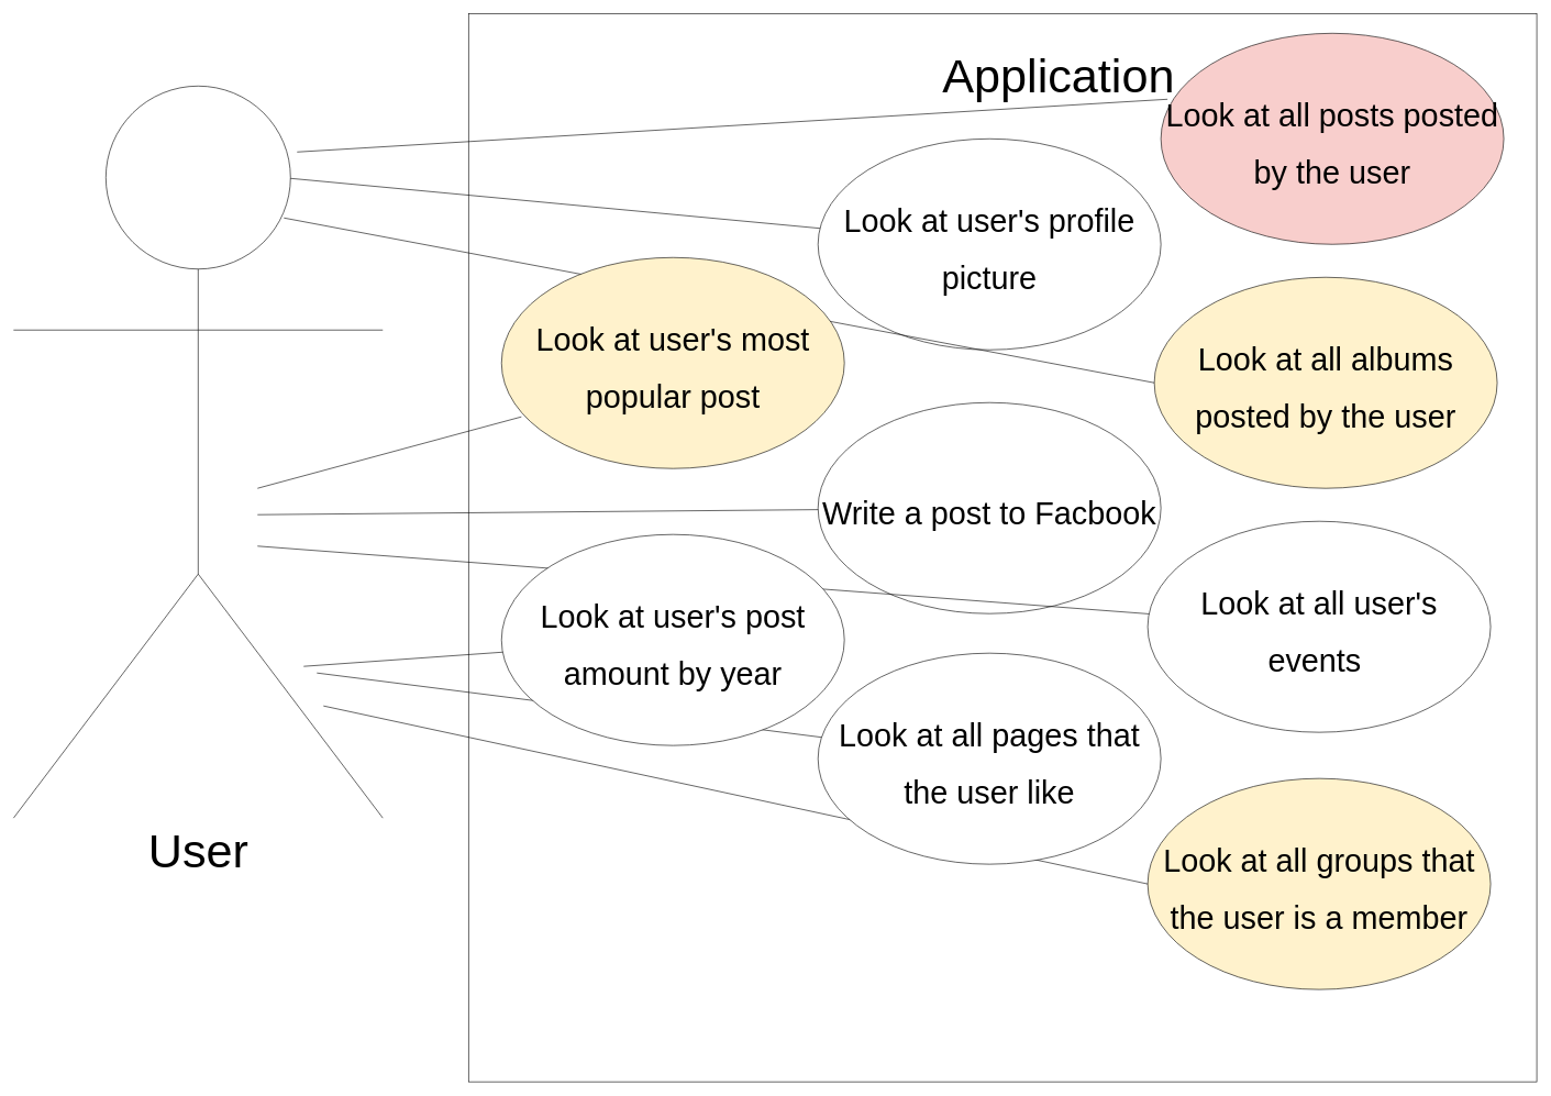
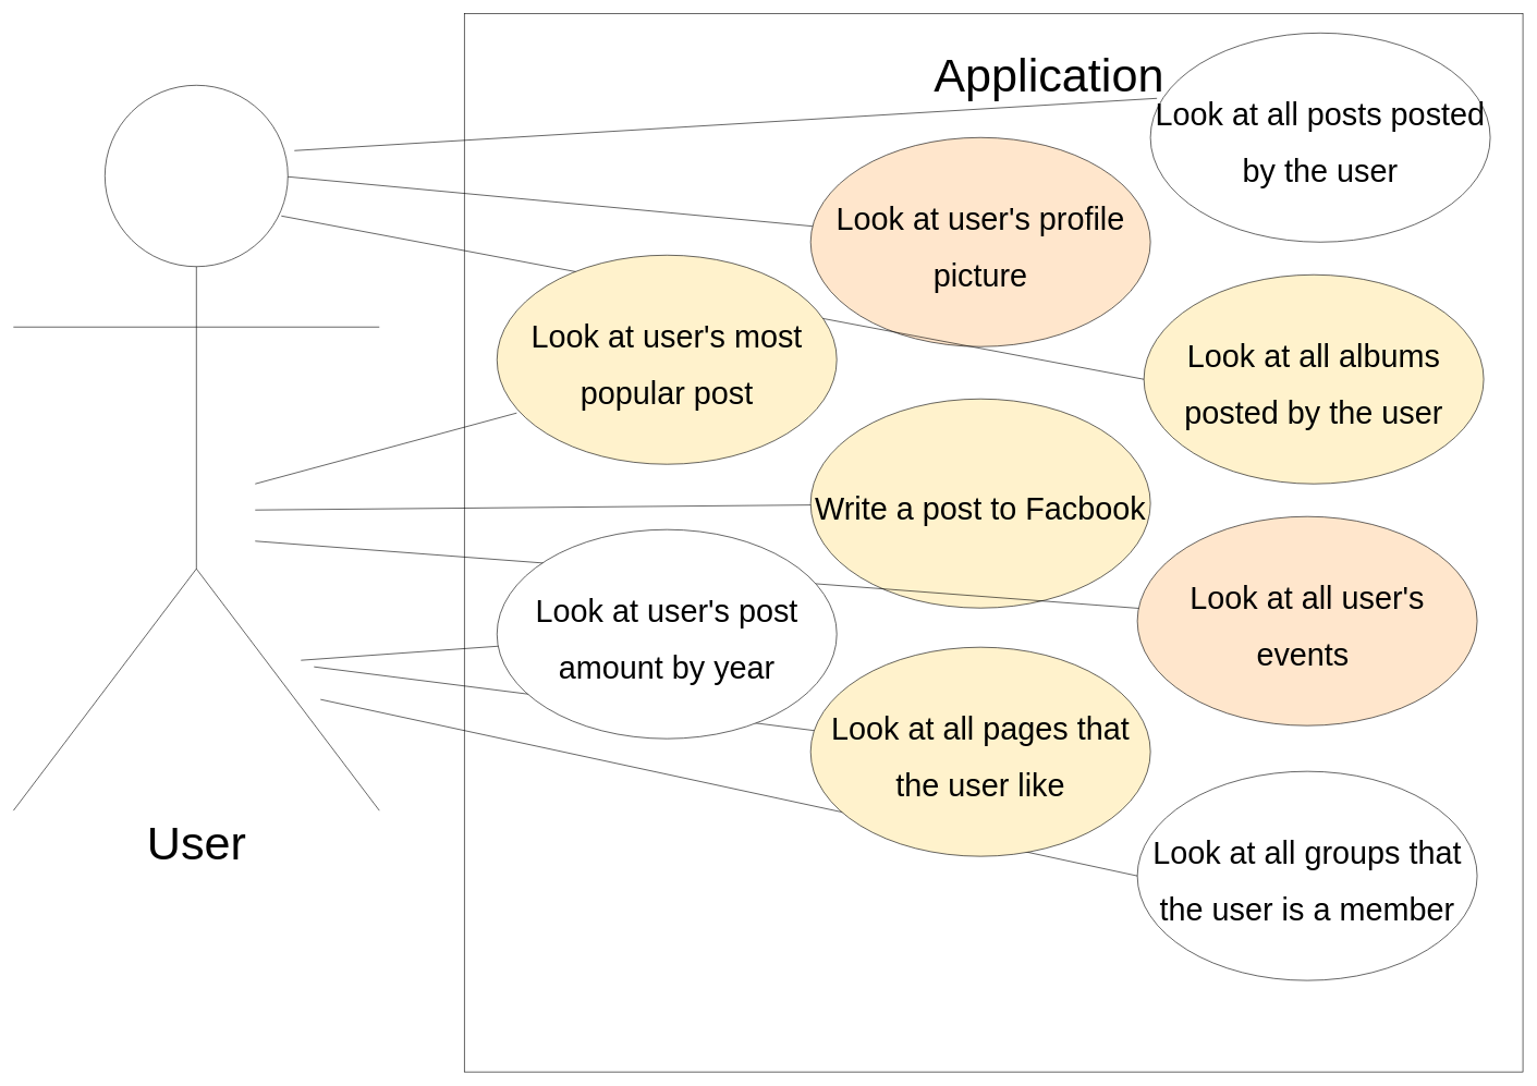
  <mxCell id="0" />
  <mxCell id="1" parent="0" />
  <mxCell id="2" value="" style="whiteSpace=wrap;html=1;aspect=fixed;flipH=1;" vertex="1" parent="1"><mxGeometry x="710" y="20" width="1620" height="1620" as="geometry" /></mxCell>
  <mxCell id="3" value="&lt;font style=&quot;font-size: 72px;&quot;&gt;User&lt;/font&gt;" style="shape=umlActor;verticalLabelPosition=bottom;verticalAlign=top;html=1;outlineConnect=0;rotation=0;" vertex="1" parent="1"><mxGeometry x="20" y="130" width="560" height="1110" as="geometry" /></mxCell>
  <mxCell id="4" value="Application" style="text;html=1;strokeColor=none;fillColor=none;align=center;verticalAlign=middle;whiteSpace=wrap;rounded=0;fontSize=72;" vertex="1" parent="1"><mxGeometry x="1575" y="100" width="60" height="30" as="geometry" /></mxCell>
- <mxCell id="5" value="&lt;font style=&quot;font-size: 48px;&quot;&gt;Look at user's profile picture&lt;/font&gt;" style="ellipse;whiteSpace=wrap;html=1;fontSize=72;rotation=0;" vertex="1" parent="1"><mxGeometry x="1240" y="210" width="520" height="320" as="geometry" /></mxCell>
- <mxCell id="6" value="&lt;font style=&quot;font-size: 48px;&quot;&gt;Write a post to Facbook&lt;/font&gt;" style="ellipse;whiteSpace=wrap;html=1;fontSize=72;rotation=0;" vertex="1" parent="1"><mxGeometry x="1240" y="610" width="520" height="320" as="geometry" /></mxCell>
- <mxCell id="7" value="&lt;font style=&quot;font-size: 48px;&quot;&gt;Look at all posts posted by the user&lt;/font&gt;" style="ellipse;whiteSpace=wrap;html=1;fontSize=72;rotation=0;fillColor=#f8cecc;" vertex="1" parent="1"><mxGeometry x="1760" y="50" width="520" height="320" as="geometry" /></mxCell>
+ <mxCell id="5" value="&lt;font style=&quot;font-size: 48px;&quot;&gt;Look at user's profile picture&lt;/font&gt;" style="ellipse;whiteSpace=wrap;html=1;fontSize=72;rotation=0;fillColor=#ffe6cc;" vertex="1" parent="1"><mxGeometry x="1240" y="210" width="520" height="320" as="geometry" /></mxCell>
+ <mxCell id="6" value="&lt;font style=&quot;font-size: 48px;&quot;&gt;Write a post to Facbook&lt;/font&gt;" style="ellipse;whiteSpace=wrap;html=1;fontSize=72;rotation=0;fillColor=#fff2cc;" vertex="1" parent="1"><mxGeometry x="1240" y="610" width="520" height="320" as="geometry" /></mxCell>
+ <mxCell id="7" value="&lt;font style=&quot;font-size: 48px;&quot;&gt;Look at all posts posted by the user&lt;/font&gt;" style="ellipse;whiteSpace=wrap;html=1;fontSize=72;rotation=0;" vertex="1" parent="1"><mxGeometry x="1760" y="50" width="520" height="320" as="geometry" /></mxCell>
  <mxCell id="8" value="&lt;font style=&quot;font-size: 48px;&quot;&gt;Look at all albums posted by the user&lt;/font&gt;" style="ellipse;whiteSpace=wrap;html=1;fontSize=72;rotation=0;fillColor=#fff2cc;" vertex="1" parent="1"><mxGeometry x="1750" y="420" width="520" height="320" as="geometry" /></mxCell>
- <mxCell id="9" value="&lt;font style=&quot;font-size: 48px;&quot;&gt;Look at all user's events&amp;nbsp;&lt;/font&gt;" style="ellipse;whiteSpace=wrap;html=1;fontSize=72;rotation=0;" vertex="1" parent="1"><mxGeometry x="1740" y="790" width="520" height="320" as="geometry" /></mxCell>
- <mxCell id="10" value="&lt;font style=&quot;font-size: 48px;&quot;&gt;Look at all groups that the user is a member&lt;br&gt;&lt;/font&gt;" style="ellipse;whiteSpace=wrap;html=1;fontSize=72;rotation=0;fillColor=#fff2cc;" vertex="1" parent="1"><mxGeometry x="1740" y="1180" width="520" height="320" as="geometry" /></mxCell>
+ <mxCell id="9" value="&lt;font style=&quot;font-size: 48px;&quot;&gt;Look at all user's events&amp;nbsp;&lt;/font&gt;" style="ellipse;whiteSpace=wrap;html=1;fontSize=72;rotation=0;fillColor=#ffe6cc;" vertex="1" parent="1"><mxGeometry x="1740" y="790" width="520" height="320" as="geometry" /></mxCell>
+ <mxCell id="10" value="&lt;font style=&quot;font-size: 48px;&quot;&gt;Look at all groups that the user is a member&lt;br&gt;&lt;/font&gt;" style="ellipse;whiteSpace=wrap;html=1;fontSize=72;rotation=0;" vertex="1" parent="1"><mxGeometry x="1740" y="1180" width="520" height="320" as="geometry" /></mxCell>
  <mxCell id="11" value="" style="endArrow=none;html=1;rounded=0;fontSize=48;" edge="1" parent="1"><mxGeometry width="50" height="50" relative="1" as="geometry"><mxPoint x="450" y="230" as="sourcePoint" /><mxPoint x="1770" y="150" as="targetPoint" /><Array as="points" /></mxGeometry></mxCell>
  <mxCell id="12" value="" style="endArrow=none;html=1;rounded=0;fontSize=48;entryX=0;entryY=0.5;entryDx=0;entryDy=0;" edge="1" parent="1" target="8"><mxGeometry width="50" height="50" relative="1" as="geometry"><mxPoint x="430" y="330" as="sourcePoint" /><mxPoint x="1750" y="250" as="targetPoint" /><Array as="points"><mxPoint x="430" y="330" /></Array></mxGeometry></mxCell>
  <mxCell id="13" value="&lt;font style=&quot;font-size: 48px;&quot;&gt;Look at user's most popular post&lt;/font&gt;" style="ellipse;whiteSpace=wrap;html=1;fontSize=72;rotation=0;fillColor=#fff2cc;" vertex="1" parent="1"><mxGeometry x="760" y="390" width="520" height="320" as="geometry" /></mxCell>
  <mxCell id="14" value="" style="endArrow=none;html=1;rounded=0;fontSize=48;" edge="1" parent="1" target="5"><mxGeometry width="50" height="50" relative="1" as="geometry"><mxPoint x="440" y="270" as="sourcePoint" /><mxPoint x="1760" y="190" as="targetPoint" /><Array as="points"><mxPoint x="440" y="270" /></Array></mxGeometry></mxCell>
  <mxCell id="15" value="" style="endArrow=none;html=1;rounded=0;fontSize=48;entryX=0.058;entryY=0.755;entryDx=0;entryDy=0;entryPerimeter=0;" edge="1" parent="1" target="13"><mxGeometry width="50" height="50" relative="1" as="geometry"><mxPoint x="390" y="740" as="sourcePoint" /><mxPoint x="1710" y="720" as="targetPoint" /><Array as="points" /></mxGeometry></mxCell>
  <mxCell id="16" value="" style="endArrow=none;html=1;rounded=0;fontSize=48;" edge="1" parent="1" target="6"><mxGeometry width="50" height="50" relative="1" as="geometry"><mxPoint x="390" y="780" as="sourcePoint" /><mxPoint x="840.16" y="740" as="targetPoint" /><Array as="points" /></mxGeometry></mxCell>
  <mxCell id="17" value="" style="endArrow=none;html=1;rounded=0;fontSize=48;" edge="1" parent="1" target="9"><mxGeometry width="50" height="50" relative="1" as="geometry"><mxPoint x="389.97" y="827.66" as="sourcePoint" /><mxPoint x="1239.998" y="820.002" as="targetPoint" /><Array as="points" /></mxGeometry></mxCell>
  <mxCell id="18" value="" style="endArrow=none;html=1;rounded=0;fontSize=48;entryX=0;entryY=0.5;entryDx=0;entryDy=0;" edge="1" parent="1" target="10"><mxGeometry width="50" height="50" relative="1" as="geometry"><mxPoint x="490" y="1070" as="sourcePoint" /><mxPoint x="1841.916" y="1173.102" as="targetPoint" /><Array as="points" /></mxGeometry></mxCell>
- <mxCell id="19" value="&lt;font style=&quot;font-size: 48px;&quot;&gt;Look at all pages that the user like&lt;br&gt;&lt;/font&gt;" style="ellipse;whiteSpace=wrap;html=1;fontSize=72;rotation=0;" vertex="1" parent="1"><mxGeometry x="1240" y="990" width="520" height="320" as="geometry" /></mxCell>
+ <mxCell id="19" value="&lt;font style=&quot;font-size: 48px;&quot;&gt;Look at all pages that the user like&lt;br&gt;&lt;/font&gt;" style="ellipse;whiteSpace=wrap;html=1;fontSize=72;rotation=0;fillColor=#fff2cc;" vertex="1" parent="1"><mxGeometry x="1240" y="990" width="520" height="320" as="geometry" /></mxCell>
  <mxCell id="20" value="" style="endArrow=none;html=1;rounded=0;fontSize=48;" edge="1" parent="1" target="19"><mxGeometry width="50" height="50" relative="1" as="geometry"><mxPoint x="480" y="1020" as="sourcePoint" /><mxPoint x="1730" y="1290" as="targetPoint" /><Array as="points" /></mxGeometry></mxCell>
  <mxCell id="21" value="&lt;font style=&quot;font-size: 48px;&quot;&gt;Look at user's post amount by year&lt;/font&gt;" style="ellipse;whiteSpace=wrap;html=1;fontSize=72;rotation=0;" vertex="1" parent="1"><mxGeometry x="760" y="810" width="520" height="320" as="geometry" /></mxCell>
  <mxCell id="22" value="" style="endArrow=none;html=1;rounded=0;fontSize=48;" edge="1" parent="1" target="21"><mxGeometry width="50" height="50" relative="1" as="geometry"><mxPoint x="460" y="1010" as="sourcePoint" /><mxPoint x="1730" y="1310" as="targetPoint" /><Array as="points" /></mxGeometry></mxCell>
